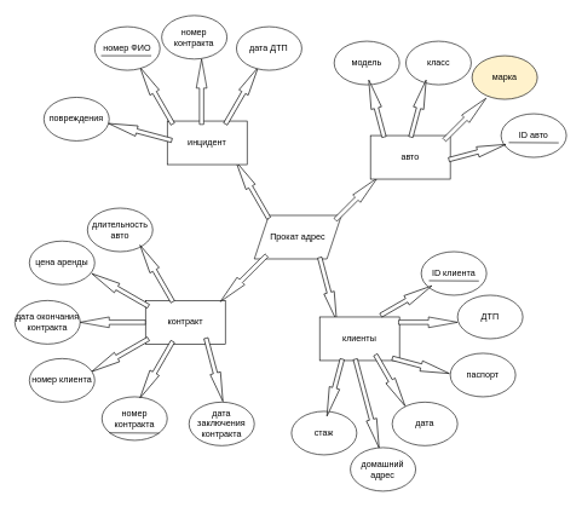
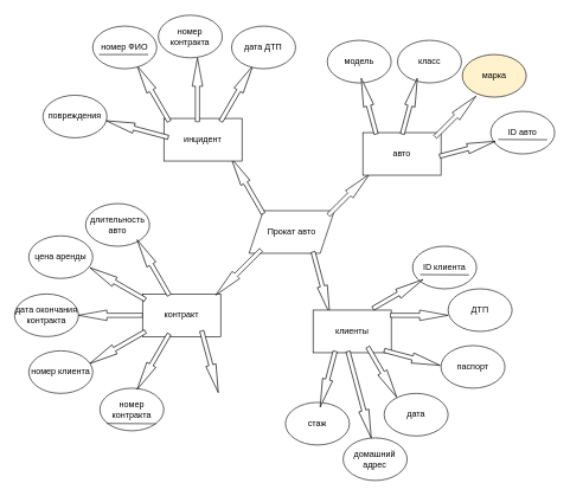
  <mxCell id="0" />
  <mxCell id="1" parent="0" />
- <mxCell id="2" value="Прокат адрес" style="shape=parallelogram;perimeter=parallelogramPerimeter;whiteSpace=wrap;html=1;fixedSize=1;labelBackgroundColor=none;" vertex="1" parent="1"><mxGeometry x="350" y="296" width="120" height="60" as="geometry" /></mxCell>
+ <mxCell id="2" value="Прокат авто" style="shape=parallelogram;perimeter=parallelogramPerimeter;whiteSpace=wrap;html=1;fixedSize=1;labelBackgroundColor=none;" vertex="1" parent="1"><mxGeometry x="350" y="296" width="120" height="60" as="geometry" /></mxCell>
  <mxCell id="3" value="" style="html=1;shadow=0;dashed=0;align=center;verticalAlign=middle;shape=mxgraph.arrows2.arrow;dy=0.6;dx=40;notch=0;rotation=-45;labelBackgroundColor=none;" vertex="1" parent="1"><mxGeometry x="450" y="266" width="81.16" height="14.62" as="geometry" /></mxCell>
  <mxCell id="4" value="авто" style="rounded=0;whiteSpace=wrap;html=1;labelBackgroundColor=none;" vertex="1" parent="1"><mxGeometry x="510" y="186" width="110" height="60" as="geometry" /></mxCell>
  <mxCell id="5" value="" style="html=1;shadow=0;dashed=0;align=center;verticalAlign=middle;shape=mxgraph.arrows2.arrow;dy=0.6;dx=40;notch=0;rotation=-45;labelBackgroundColor=none;" vertex="1" parent="1"><mxGeometry x="600" y="156" width="81.16" height="14.62" as="geometry" /></mxCell>
  <mxCell id="6" value="марка" style="ellipse;whiteSpace=wrap;html=1;labelBackgroundColor=none;fillColor=#fff2cc;" vertex="1" parent="1"><mxGeometry x="650" y="76" width="90" height="60" as="geometry" /></mxCell>
  <mxCell id="7" value="класс" style="ellipse;whiteSpace=wrap;html=1;labelBackgroundColor=none;" vertex="1" parent="1"><mxGeometry x="558.84" y="56" width="90" height="60" as="geometry" /></mxCell>
  <mxCell id="8" value="" style="html=1;shadow=0;dashed=0;align=center;verticalAlign=middle;shape=mxgraph.arrows2.arrow;dy=0.6;dx=40;notch=0;rotation=-75;labelBackgroundColor=none;" vertex="1" parent="1"><mxGeometry x="535.58" y="141.38" width="81.16" height="14.62" as="geometry" /></mxCell>
  <mxCell id="9" value="модель" style="ellipse;whiteSpace=wrap;html=1;labelBackgroundColor=none;" vertex="1" parent="1"><mxGeometry x="460" y="56" width="90" height="60" as="geometry" /></mxCell>
  <mxCell id="10" value="" style="html=1;shadow=0;dashed=0;align=center;verticalAlign=middle;shape=mxgraph.arrows2.arrow;dy=0.6;dx=40;notch=0;rotation=-105;labelBackgroundColor=none;" vertex="1" parent="1"><mxGeometry x="477.68" y="141.38" width="81.16" height="14.62" as="geometry" /></mxCell>
  <mxCell id="11" value="ID авто" style="ellipse;whiteSpace=wrap;html=1;labelBackgroundColor=none;" vertex="1" parent="1"><mxGeometry x="690" y="156" width="90" height="60" as="geometry" /></mxCell>
  <mxCell id="12" value="" style="html=1;shadow=0;dashed=0;align=center;verticalAlign=middle;shape=mxgraph.arrows2.arrow;dy=0.6;dx=40;notch=0;rotation=-15;labelBackgroundColor=none;" vertex="1" parent="1"><mxGeometry x="616.74" y="201.38" width="81.16" height="14.62" as="geometry" /></mxCell>
  <mxCell id="13" value="" style="endArrow=none;html=1;rounded=0;labelBackgroundColor=none;fontColor=default;" edge="1" parent="1"><mxGeometry width="50" height="50" relative="1" as="geometry"><mxPoint x="700.58" y="195.66" as="sourcePoint" /><mxPoint x="769.42" y="196.04" as="targetPoint" /></mxGeometry></mxCell>
  <mxCell id="14" value="" style="html=1;shadow=0;dashed=0;align=center;verticalAlign=middle;shape=mxgraph.arrows2.arrow;dy=0.6;dx=40;notch=0;rotation=75;labelBackgroundColor=none;" vertex="1" parent="1"><mxGeometry x="406.72" y="390.27" width="90" height="14.62" as="geometry" /></mxCell>
  <mxCell id="15" value="клиенты" style="rounded=0;whiteSpace=wrap;html=1;labelBackgroundColor=none;" vertex="1" parent="1"><mxGeometry x="440" y="436" width="110" height="60" as="geometry" /></mxCell>
  <mxCell id="16" value="ID клиента" style="ellipse;whiteSpace=wrap;html=1;labelBackgroundColor=none;" vertex="1" parent="1"><mxGeometry x="580" y="346" width="90" height="60" as="geometry" /></mxCell>
  <mxCell id="17" value="" style="html=1;shadow=0;dashed=0;align=center;verticalAlign=middle;shape=mxgraph.arrows2.arrow;dy=0.6;dx=40;notch=0;rotation=-30;labelBackgroundColor=none;" vertex="1" parent="1"><mxGeometry x="518.84" y="406" width="81.16" height="14.62" as="geometry" /></mxCell>
  <mxCell id="18" value="" style="endArrow=none;html=1;rounded=0;labelBackgroundColor=none;fontColor=default;" edge="1" parent="1"><mxGeometry width="50" height="50" relative="1" as="geometry"><mxPoint x="590.58" y="386" as="sourcePoint" /><mxPoint x="659.42" y="386.38" as="targetPoint" /></mxGeometry></mxCell>
  <mxCell id="19" value="ДТП" style="ellipse;whiteSpace=wrap;html=1;labelBackgroundColor=none;" vertex="1" parent="1"><mxGeometry x="630" y="406" width="90" height="60" as="geometry" /></mxCell>
  <mxCell id="20" value="" style="html=1;shadow=0;dashed=0;align=center;verticalAlign=middle;shape=mxgraph.arrows2.arrow;dy=0.6;dx=40;notch=0;rotation=0;labelBackgroundColor=none;" vertex="1" parent="1"><mxGeometry x="548.84" y="436" width="81.16" height="14.62" as="geometry" /></mxCell>
  <mxCell id="21" value="паспорт" style="ellipse;whiteSpace=wrap;html=1;labelBackgroundColor=none;" vertex="1" parent="1"><mxGeometry x="620" y="486" width="90" height="60" as="geometry" /></mxCell>
  <mxCell id="22" value="" style="html=1;shadow=0;dashed=0;align=center;verticalAlign=middle;shape=mxgraph.arrows2.arrow;dy=0.6;dx=40;notch=0;rotation=15;labelBackgroundColor=none;" vertex="1" parent="1"><mxGeometry x="538.84" y="496" width="81.16" height="14.62" as="geometry" /></mxCell>
  <mxCell id="23" value="дата" style="ellipse;whiteSpace=wrap;html=1;labelBackgroundColor=none;" vertex="1" parent="1"><mxGeometry x="540" y="553.31" width="90" height="60" as="geometry" /></mxCell>
  <mxCell id="24" value="" style="html=1;shadow=0;dashed=0;align=center;verticalAlign=middle;shape=mxgraph.arrows2.arrow;dy=0.6;dx=40;notch=0;rotation=60;labelBackgroundColor=none;" vertex="1" parent="1"><mxGeometry x="496.72" y="516" width="81.16" height="14.62" as="geometry" /></mxCell>
  <mxCell id="25" value="стаж" style="ellipse;whiteSpace=wrap;html=1;labelBackgroundColor=none;" vertex="1" parent="1"><mxGeometry x="401.16" y="566" width="90" height="60" as="geometry" /></mxCell>
  <mxCell id="26" value="" style="html=1;shadow=0;dashed=0;align=center;verticalAlign=middle;shape=mxgraph.arrows2.arrow;dy=0.6;dx=40;notch=0;rotation=105;labelBackgroundColor=none;" vertex="1" parent="1"><mxGeometry x="420" y="526" width="81.16" height="14.62" as="geometry" /></mxCell>
  <mxCell id="27" value="контракт" style="rounded=0;whiteSpace=wrap;html=1;labelBackgroundColor=none;" vertex="1" parent="1"><mxGeometry x="200" y="413.31" width="110" height="60" as="geometry" /></mxCell>
  <mxCell id="28" value="" style="html=1;shadow=0;dashed=0;align=center;verticalAlign=middle;shape=mxgraph.arrows2.arrow;dy=0.6;dx=40;notch=0;rotation=-225;labelBackgroundColor=none;" vertex="1" parent="1"><mxGeometry x="290" y="375.65" width="90" height="14.62" as="geometry" /></mxCell>
  <mxCell id="29" value="номер контракта" style="ellipse;whiteSpace=wrap;html=1;labelBackgroundColor=none;" vertex="1" parent="1"><mxGeometry x="140" y="546" width="90" height="60" as="geometry" /></mxCell>
  <mxCell id="30" value="" style="html=1;shadow=0;dashed=0;align=center;verticalAlign=middle;shape=mxgraph.arrows2.arrow;dy=0.6;dx=40;notch=0;rotation=150;direction=south;labelBackgroundColor=none;" vertex="1" parent="1"><mxGeometry x="340" y="216" width="14.62" height="90" as="geometry" /></mxCell>
  <mxCell id="31" value="" style="html=1;shadow=0;dashed=0;align=center;verticalAlign=middle;shape=mxgraph.arrows2.arrow;dy=0.6;dx=40;notch=0;rotation=-210;labelBackgroundColor=none;" vertex="1" parent="1"><mxGeometry x="120" y="481.38" width="90" height="14.62" as="geometry" /></mxCell>
  <mxCell id="32" value="" style="html=1;shadow=0;dashed=0;align=center;verticalAlign=middle;shape=mxgraph.arrows2.arrow;dy=0.6;dx=40;notch=0;rotation=-240;labelBackgroundColor=none;" vertex="1" parent="1"><mxGeometry x="170" y="501.38" width="90" height="14.62" as="geometry" /></mxCell>
  <mxCell id="33" value="" style="endArrow=none;html=1;rounded=0;labelBackgroundColor=none;fontColor=default;" edge="1" parent="1"><mxGeometry width="50" height="50" relative="1" as="geometry"><mxPoint x="150" y="595.66" as="sourcePoint" /><mxPoint x="218.84" y="596.04" as="targetPoint" /></mxGeometry></mxCell>
  <mxCell id="34" value="номер клиента" style="ellipse;whiteSpace=wrap;html=1;labelBackgroundColor=none;" vertex="1" parent="1"><mxGeometry x="40" y="493.31" width="90" height="60" as="geometry" /></mxCell>
- <mxCell id="35" value="дата заключения контракта" style="ellipse;whiteSpace=wrap;html=1;labelBackgroundColor=none;" vertex="1" parent="1"><mxGeometry x="260" y="553.31" width="90" height="60" as="geometry" /></mxCell>
  <mxCell id="36" value="" style="html=1;shadow=0;dashed=0;align=center;verticalAlign=middle;shape=mxgraph.arrows2.arrow;dy=0.6;dx=40;notch=0;rotation=75;labelBackgroundColor=none;" vertex="1" parent="1"><mxGeometry x="250" y="501.38" width="90" height="14.62" as="geometry" /></mxCell>
  <mxCell id="37" value="дата окончания контракта" style="ellipse;whiteSpace=wrap;html=1;labelBackgroundColor=none;" vertex="1" parent="1"><mxGeometry x="20" y="413.31" width="90" height="60" as="geometry" /></mxCell>
  <mxCell id="38" value="" style="html=1;shadow=0;dashed=0;align=center;verticalAlign=middle;shape=mxgraph.arrows2.arrow;dy=0.6;dx=40;notch=0;rotation=-180;labelBackgroundColor=none;" vertex="1" parent="1"><mxGeometry x="110" y="436" width="90" height="14.62" as="geometry" /></mxCell>
  <mxCell id="39" value="цена аренды" style="ellipse;whiteSpace=wrap;html=1;labelBackgroundColor=none;" vertex="1" parent="1"><mxGeometry x="40" y="331.38" width="90" height="60" as="geometry" /></mxCell>
  <mxCell id="40" value="" style="html=1;shadow=0;dashed=0;align=center;verticalAlign=middle;shape=mxgraph.arrows2.arrow;dy=0.6;dx=40;notch=0;rotation=-150;labelBackgroundColor=none;" vertex="1" parent="1"><mxGeometry x="120" y="391.38" width="90" height="14.62" as="geometry" /></mxCell>
  <mxCell id="41" value="длительность авто" style="ellipse;whiteSpace=wrap;html=1;labelBackgroundColor=none;" vertex="1" parent="1"><mxGeometry x="120" y="286" width="90" height="60" as="geometry" /></mxCell>
  <mxCell id="42" value="" style="html=1;shadow=0;dashed=0;align=center;verticalAlign=middle;shape=mxgraph.arrows2.arrow;dy=0.6;dx=40;notch=0;rotation=-120;labelBackgroundColor=none;" vertex="1" parent="1"><mxGeometry x="170" y="368.69" width="90" height="14.62" as="geometry" /></mxCell>
  <mxCell id="43" value="инцидент" style="rounded=0;whiteSpace=wrap;html=1;labelBackgroundColor=none;" vertex="1" parent="1"><mxGeometry x="230" y="166" width="110" height="60" as="geometry" /></mxCell>
  <mxCell id="44" value="" style="html=1;shadow=0;dashed=0;align=center;verticalAlign=middle;shape=mxgraph.arrows2.arrow;dy=0.6;dx=40;notch=0;rotation=-150;direction=south;labelBackgroundColor=none;" vertex="1" parent="1"><mxGeometry x="325.38" y="86" width="14.62" height="90" as="geometry" /></mxCell>
  <mxCell id="45" value="" style="html=1;shadow=0;dashed=0;align=center;verticalAlign=middle;shape=mxgraph.arrows2.arrow;dy=0.6;dx=40;notch=0;rotation=-180;direction=south;labelBackgroundColor=none;" vertex="1" parent="1"><mxGeometry x="270" y="80.62" width="14.62" height="90" as="geometry" /></mxCell>
  <mxCell id="46" value="" style="html=1;shadow=0;dashed=0;align=center;verticalAlign=middle;shape=mxgraph.arrows2.arrow;dy=0.6;dx=40;notch=0;rotation=150;direction=south;labelBackgroundColor=none;" vertex="1" parent="1"><mxGeometry x="207.69" y="86" width="14.62" height="90" as="geometry" /></mxCell>
  <mxCell id="47" value="дата ДТП" style="ellipse;whiteSpace=wrap;html=1;labelBackgroundColor=none;" vertex="1" parent="1"><mxGeometry x="325.38" y="36" width="90" height="60" as="geometry" /></mxCell>
  <mxCell id="48" value="номер контракта" style="ellipse;whiteSpace=wrap;html=1;labelBackgroundColor=none;" vertex="1" parent="1"><mxGeometry x="222.31" y="20.62" width="90" height="60" as="geometry" /></mxCell>
  <mxCell id="49" value="номер ФИО" style="ellipse;whiteSpace=wrap;html=1;labelBackgroundColor=none;" vertex="1" parent="1"><mxGeometry x="130" y="36" width="90" height="60" as="geometry" /></mxCell>
  <mxCell id="50" value="" style="endArrow=none;html=1;rounded=0;labelBackgroundColor=none;fontColor=default;" edge="1" parent="1"><mxGeometry width="50" height="50" relative="1" as="geometry"><mxPoint x="138.85" y="76" as="sourcePoint" /><mxPoint x="208" y="76" as="targetPoint" /></mxGeometry></mxCell>
  <mxCell id="51" value="повреждения" style="ellipse;whiteSpace=wrap;html=1;labelBackgroundColor=none;" vertex="1" parent="1"><mxGeometry x="60" y="133.31" width="90" height="60" as="geometry" /></mxCell>
  <mxCell id="52" value="" style="html=1;shadow=0;dashed=0;align=center;verticalAlign=middle;shape=mxgraph.arrows2.arrow;dy=0.6;dx=40;notch=0;rotation=105;direction=south;labelBackgroundColor=none;" vertex="1" parent="1"><mxGeometry x="185.38" y="136" width="14.62" height="90" as="geometry" /></mxCell>
  <mxCell id="53" value="домашний адрес" style="ellipse;whiteSpace=wrap;html=1;labelBackgroundColor=none;" vertex="1" parent="1"><mxGeometry x="482.32" y="616" width="90" height="60" as="geometry" /></mxCell>
  <mxCell id="54" value="" style="html=1;shadow=0;dashed=0;align=center;verticalAlign=middle;shape=mxgraph.arrows2.arrow;dy=0.6;dx=40;notch=0;rotation=75;labelBackgroundColor=none;" vertex="1" parent="1"><mxGeometry x="442.42" y="547.85" width="126.16" height="14.62" as="geometry" /></mxCell>
